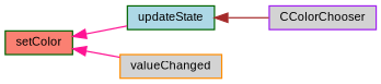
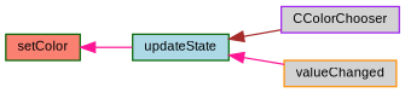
  digraph {
    rankdir=LR
    node [color=darkgreen fillcolor=lightgrey fontname=Arial fontsize=9 shape=record style=filled]
    edge [color=deeppink dir=back fontname=Arial fontsize=9 labelfontname=Arial labelfontsize=9 style=solid]
    n1 [fillcolor=lightblue fontcolor=black height=0.2 label=updateState width=0.4]
    n2 [color=purple height=0.2 label=CColorChooser width=0.4]
    n3 [color=darkorange height=0.2 label=valueChanged width=0.4]
    n4 [fillcolor=salmon height=0.2 label=setColor width=0.4]
    n1 -> n2 [color=brown]
-   n4 -> n3
+   n1 -> n3
    n4 -> n1
  }
